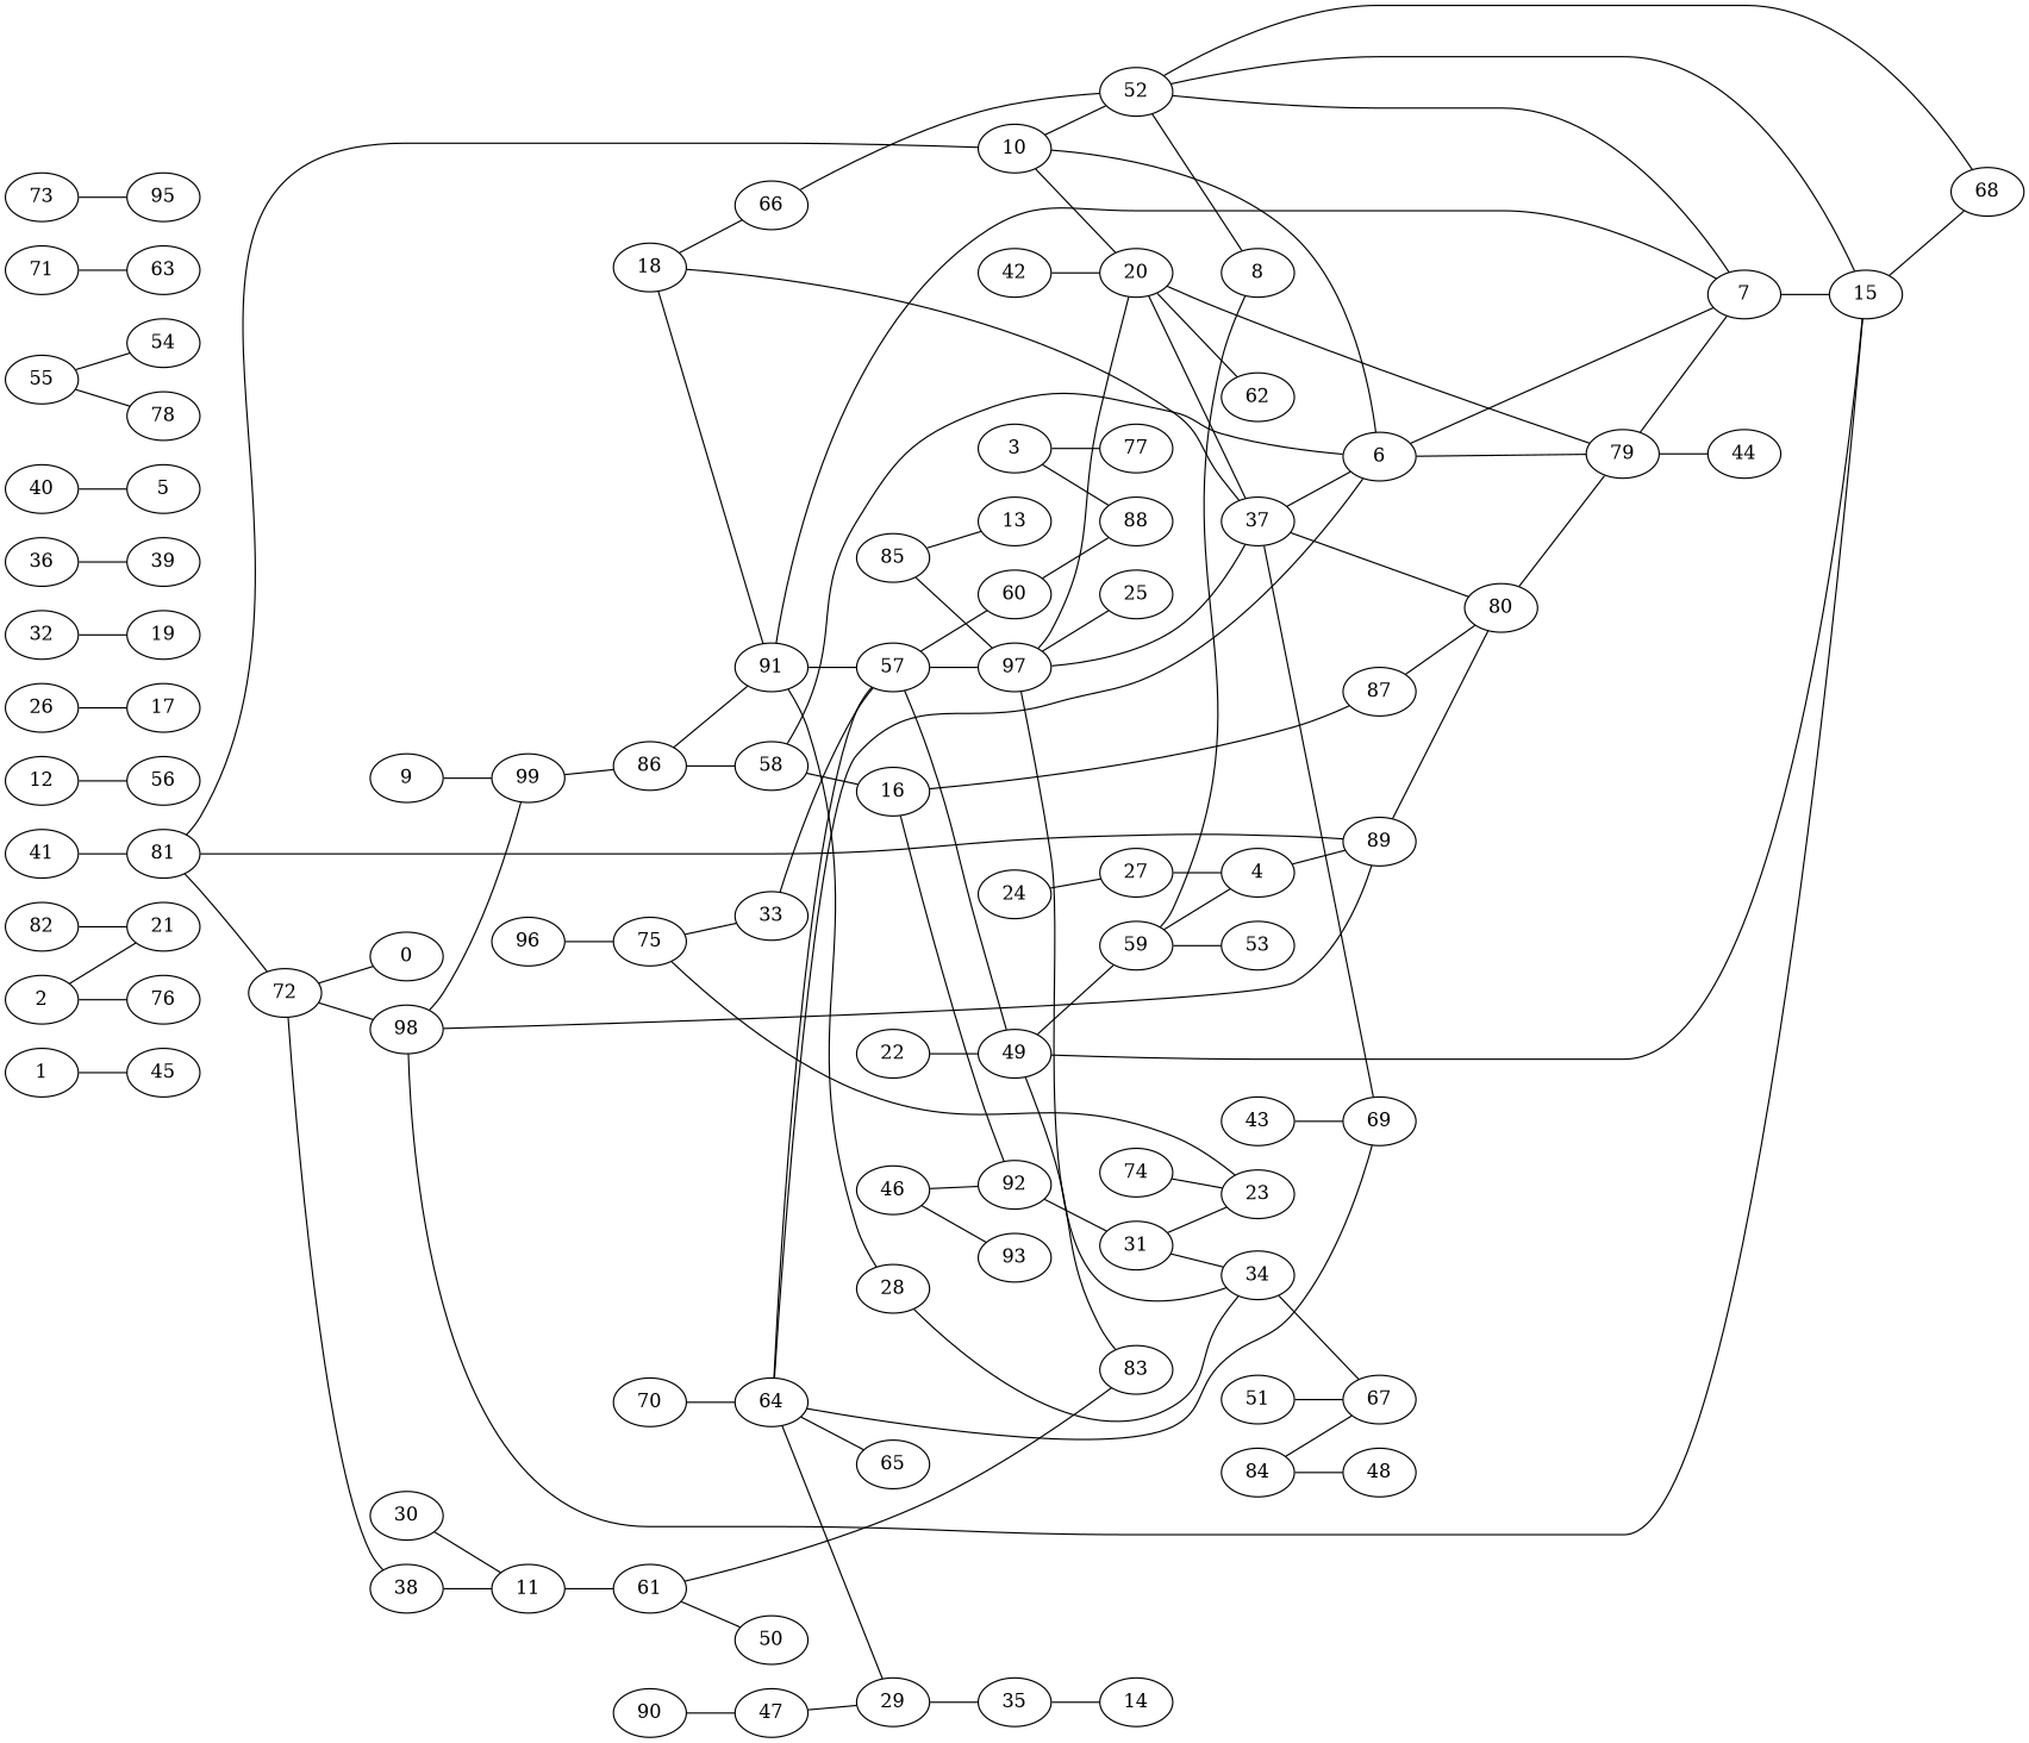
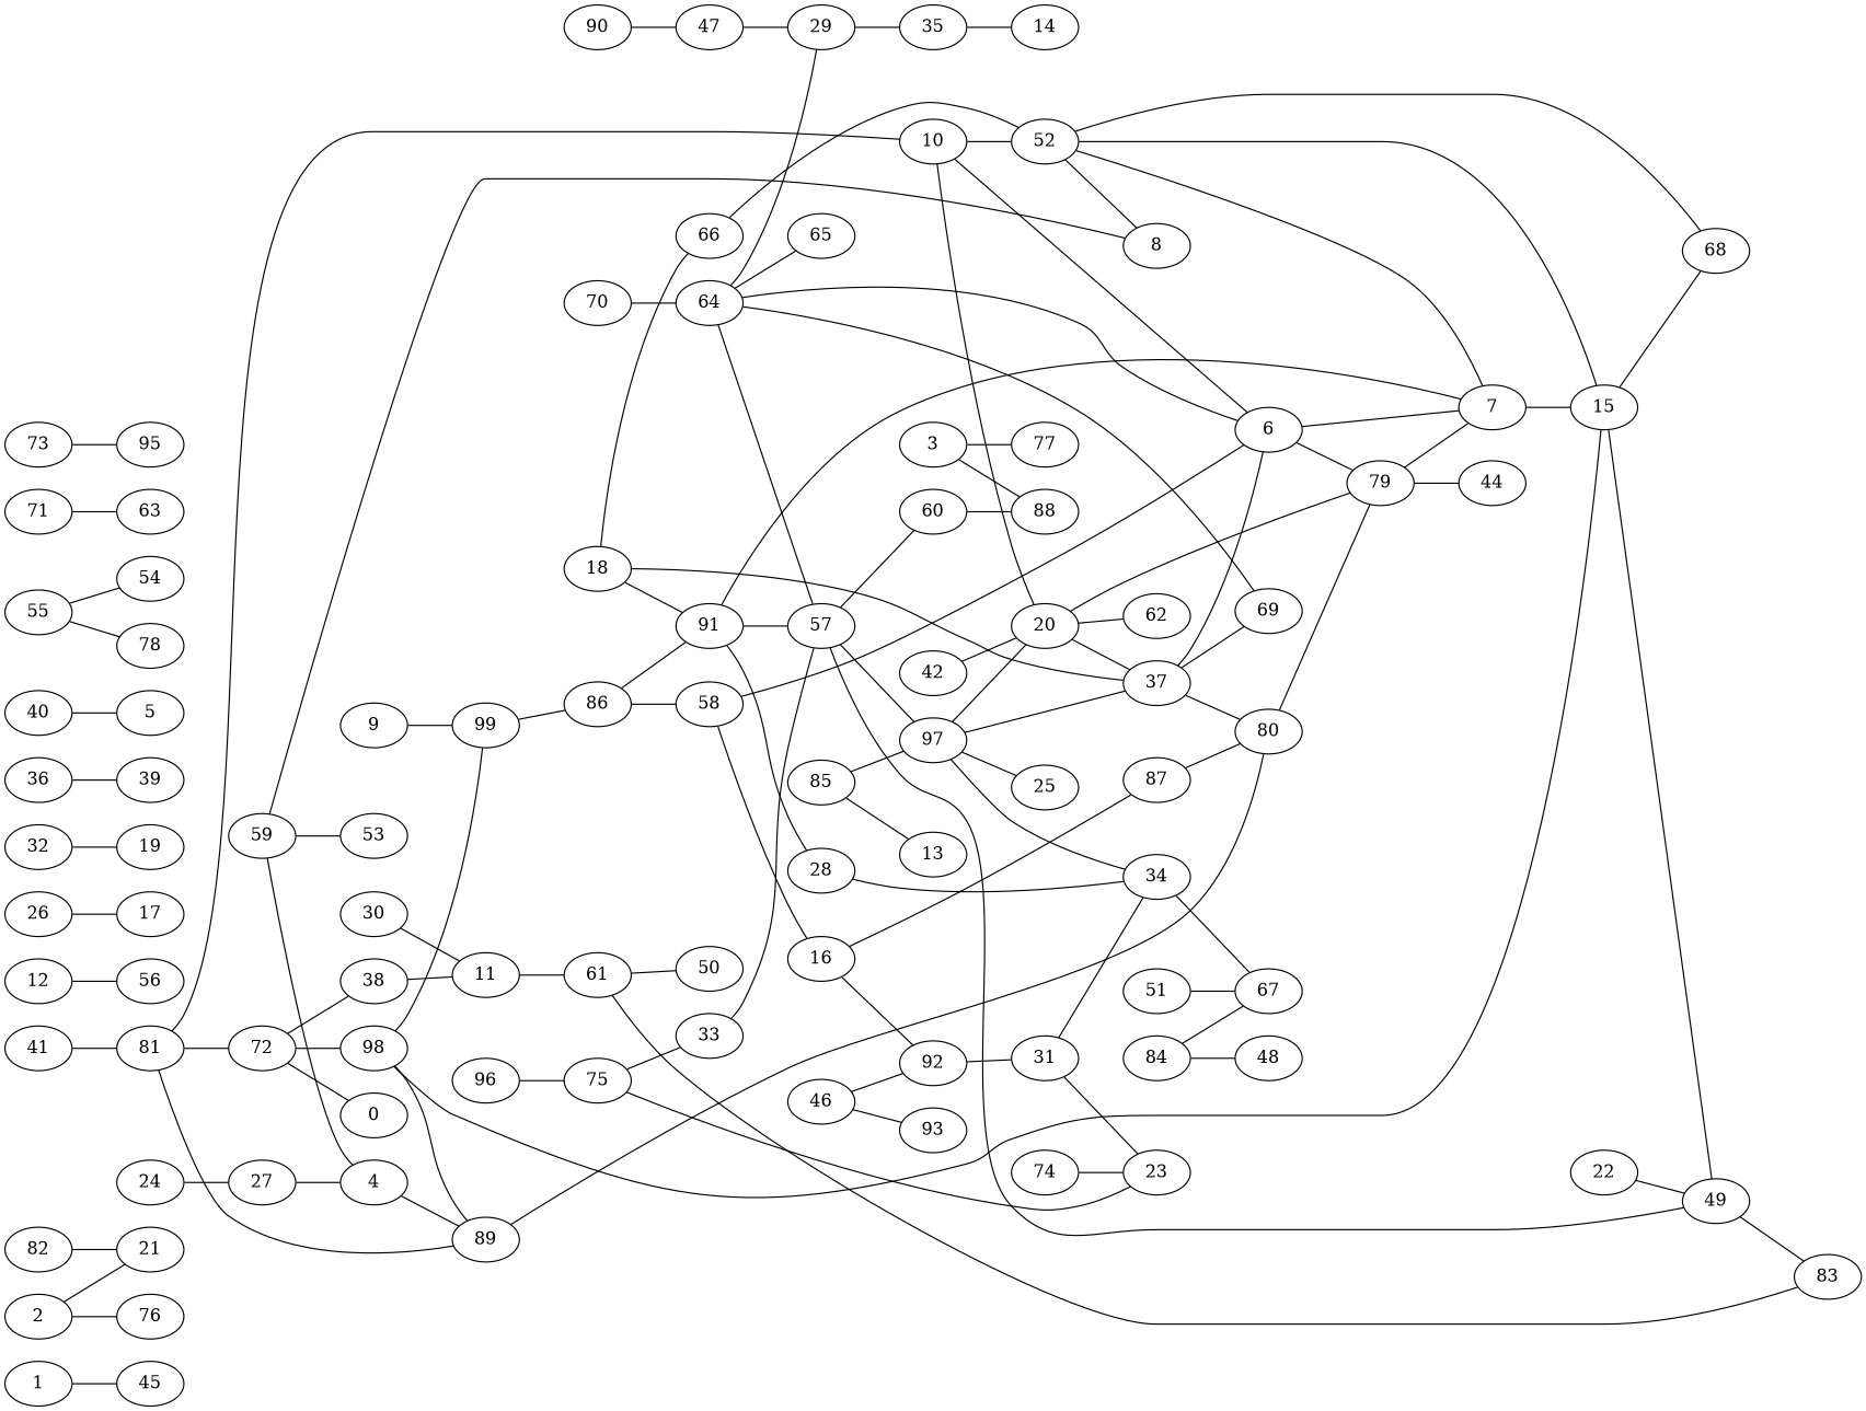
  graph {
    rankdir=LR
    1
    45
    2
    21
    76
    3
    77
    88
    4
    89
    80
    6
    7
    79
    15
    44
    49
    68
    9
    99
    86
    10
    20
    52
    37
    62
    8
    11
    61
    83
    50
    12
    56
    59
    16
    87
    92
    31
    18
    66
    91
    69
    28
    57
    22
    24
    27
    26
    17
    34
    67
    29
    35
    14
    30
    23
    32
    19
    33
    60
    97
    36
    39
    38
    40
    5
    41
    81
    72
    42
-   43
    46
    93
    47
    53
    51
    55
    54
    78
    25
    58
    64
    65
    70
    71
    63
    0
    98
    73
    95
    74
    75
    82
    84
    48
    85
    13
    90
    96
    1 -- 45
    2 -- 21
    2 -- 76
    3 -- 77
    3 -- 88
    4 -- 89
    89 -- 80
    80 -- 79
    6 -- 7
    6 -- 79
    7 -- 15
    79 -- 7
    79 -- 44
    15 -- 49
    15 -- 68
    49 -- 83
-   49 -- 59
    9 -- 99
    99 -- 86
    86 -- 91
    86 -- 58
    10 -- 6
    10 -- 20
    10 -- 52
    20 -- 79
    20 -- 37
    20 -- 62
    52 -- 7
    52 -- 15
    52 -- 68
    52 -- 8
    37 -- 80
    37 -- 6
    37 -- 69
    11 -- 61
    61 -- 83
    61 -- 50
    12 -- 56
    59 -- 4
    59 -- 8
    59 -- 53
    16 -- 87
    16 -- 92
    87 -- 80
    92 -- 31
    31 -- 34
    31 -- 23
    18 -- 37
    18 -- 66
    18 -- 91
    66 -- 52
    91 -- 7
    91 -- 28
    91 -- 57
    28 -- 34
    57 -- 49
    57 -- 60
    57 -- 97
    22 -- 49
    24 -- 27
    27 -- 4
    26 -- 17
    34 -- 67
    29 -- 35
    35 -- 14
    30 -- 11
    32 -- 19
    33 -- 57
    60 -- 88
    97 -- 20
    97 -- 37
    97 -- 34
    97 -- 25
    36 -- 39
    38 -- 11
    40 -- 5
    41 -- 81
    81 -- 89
    81 -- 10
    81 -- 72
    72 -- 38
    72 -- 0
    72 -- 98
    42 -- 20
-   43 -- 69
    46 -- 92
    46 -- 93
    47 -- 29
    51 -- 67
    55 -- 54
    55 -- 78
    58 -- 6
    58 -- 16
    64 -- 6
    64 -- 69
    64 -- 57
    64 -- 29
    64 -- 65
    70 -- 64
    71 -- 63
    98 -- 89
    98 -- 15
    98 -- 99
    73 -- 95
    74 -- 23
    75 -- 23
    75 -- 33
    82 -- 21
    84 -- 67
    84 -- 48
    85 -- 97
    85 -- 13
    90 -- 47
    96 -- 75
  }
